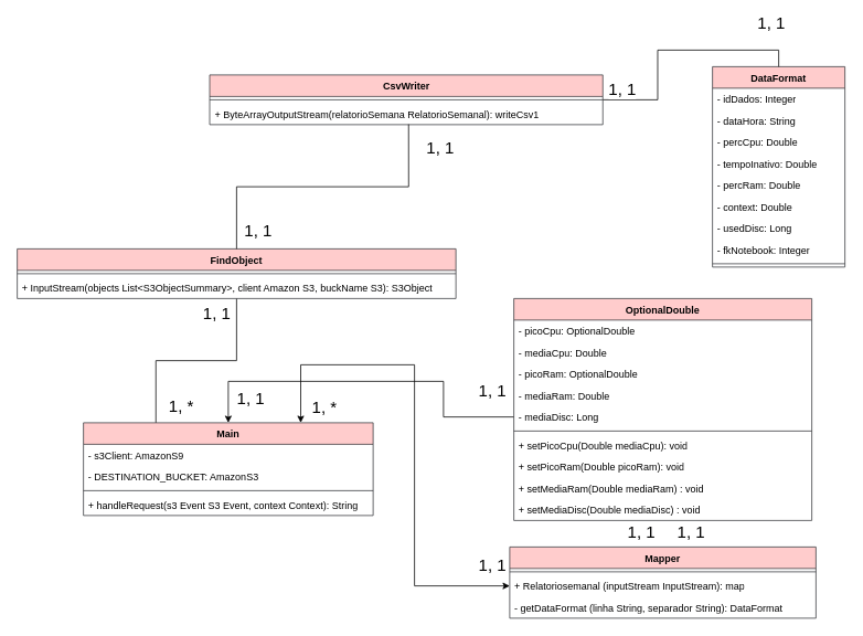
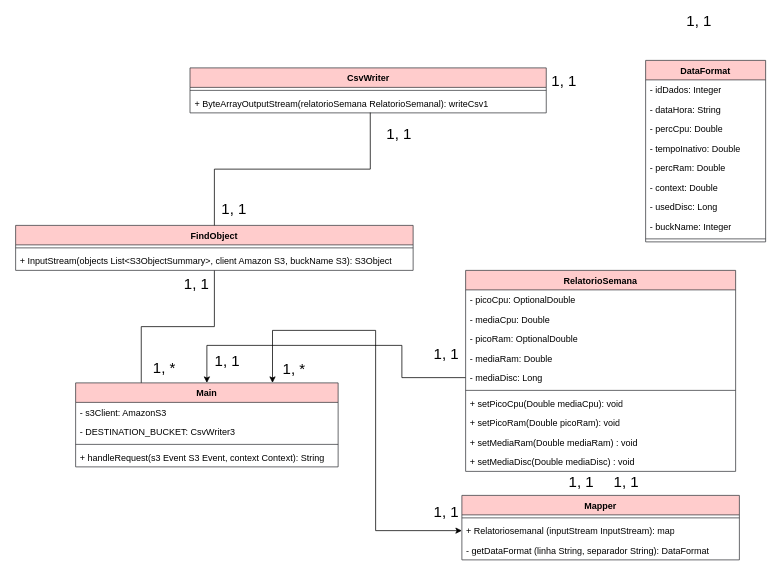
  <mxCell id="0" />
  <mxCell id="1" parent="0" />
  <mxCell id="2" style="edgeStyle=orthogonalEdgeStyle;rounded=0;orthogonalLoop=1;jettySize=auto;html=1;exitX=0.5;exitY=0;exitDx=0;exitDy=0;entryX=0;entryY=0.5;entryDx=0;entryDy=0;endArrow=none;endFill=0;startArrow=classic;startFill=1;" parent="1" source="6" target="20" edge="1"><mxGeometry relative="1" as="geometry"><Array as="points"><mxPoint x="275" y="460" /><mxPoint x="535" y="460" /><mxPoint x="535" y="503" /></Array></mxGeometry></mxCell>
  <mxCell id="3" value="1, *" style="edgeLabel;html=1;align=center;verticalAlign=middle;resizable=0;points=[];fontSize=20;" parent="2" vertex="1" connectable="0"><mxGeometry x="-0.597" y="-2" relative="1" as="geometry"><mxPoint x="77" y="28" as="offset" /></mxGeometry></mxCell>
  <mxCell id="4" style="edgeStyle=orthogonalEdgeStyle;rounded=0;orthogonalLoop=1;jettySize=auto;html=1;exitX=0.75;exitY=0;exitDx=0;exitDy=0;entryX=0;entryY=0.5;entryDx=0;entryDy=0;startArrow=classic;startFill=1;" parent="1" source="6" target="13" edge="1"><mxGeometry relative="1" as="geometry"><Array as="points"><mxPoint x="362" y="440" /><mxPoint x="500" y="440" /><mxPoint x="500" y="707" /></Array></mxGeometry></mxCell>
  <mxCell id="5" style="edgeStyle=orthogonalEdgeStyle;rounded=0;orthogonalLoop=1;jettySize=auto;html=1;exitX=0.25;exitY=0;exitDx=0;exitDy=0;endArrow=none;endFill=0;" parent="1" source="6" target="26" edge="1"><mxGeometry relative="1" as="geometry" /></mxCell>
  <mxCell id="6" value="Main" style="swimlane;fontStyle=1;align=center;verticalAlign=top;childLayout=stackLayout;horizontal=1;startSize=26;horizontalStack=0;resizeParent=1;resizeParentMax=0;resizeLast=0;collapsible=1;marginBottom=0;whiteSpace=wrap;html=1;fillColor=#ffcccc;strokeColor=#36393d;" parent="1" vertex="1"><mxGeometry x="100" y="510" width="350" height="112" as="geometry" /></mxCell>
- <mxCell id="7" value="- s3Client: AmazonS9" style="text;strokeColor=none;fillColor=none;align=left;verticalAlign=top;spacingLeft=4;spacingRight=4;overflow=hidden;rotatable=0;points=[[0,0.5],[1,0.5]];portConstraint=eastwest;whiteSpace=wrap;html=1;" parent="6" vertex="1"><mxGeometry y="26" width="350" height="26" as="geometry" /></mxCell>
- <mxCell id="8" value="- DESTINATION_BUCKET&lt;span style=&quot;background-color: initial;&quot;&gt;: AmazonS3&lt;/span&gt;" style="text;strokeColor=none;fillColor=none;align=left;verticalAlign=top;spacingLeft=4;spacingRight=4;overflow=hidden;rotatable=0;points=[[0,0.5],[1,0.5]];portConstraint=eastwest;whiteSpace=wrap;html=1;" parent="6" vertex="1"><mxGeometry y="52" width="350" height="26" as="geometry" /></mxCell>
+ <mxCell id="7" value="- s3Client: AmazonS3" style="text;strokeColor=none;fillColor=none;align=left;verticalAlign=top;spacingLeft=4;spacingRight=4;overflow=hidden;rotatable=0;points=[[0,0.5],[1,0.5]];portConstraint=eastwest;whiteSpace=wrap;html=1;" parent="6" vertex="1"><mxGeometry y="26" width="350" height="26" as="geometry" /></mxCell>
+ <mxCell id="8" value="- DESTINATION_BUCKET&lt;span style=&quot;background-color: initial;&quot;&gt;: CsvWriter3&lt;/span&gt;" style="text;strokeColor=none;fillColor=none;align=left;verticalAlign=top;spacingLeft=4;spacingRight=4;overflow=hidden;rotatable=0;points=[[0,0.5],[1,0.5]];portConstraint=eastwest;whiteSpace=wrap;html=1;" parent="6" vertex="1"><mxGeometry y="52" width="350" height="26" as="geometry" /></mxCell>
  <mxCell id="9" value="" style="line;strokeWidth=1;fillColor=none;align=left;verticalAlign=middle;spacingTop=-1;spacingLeft=3;spacingRight=3;rotatable=0;labelPosition=right;points=[];portConstraint=eastwest;strokeColor=inherit;" parent="6" vertex="1"><mxGeometry y="78" width="350" height="8" as="geometry" /></mxCell>
  <mxCell id="10" value="+ handleRequest(s3 Event S3 Event, context Context): String" style="text;strokeColor=none;fillColor=none;align=left;verticalAlign=top;spacingLeft=4;spacingRight=4;overflow=hidden;rotatable=0;points=[[0,0.5],[1,0.5]];portConstraint=eastwest;whiteSpace=wrap;html=1;" parent="6" vertex="1"><mxGeometry y="86" width="350" height="26" as="geometry" /></mxCell>
  <mxCell id="11" value="Mapper" style="swimlane;fontStyle=1;align=center;verticalAlign=top;childLayout=stackLayout;horizontal=1;startSize=26;horizontalStack=0;resizeParent=1;resizeParentMax=0;resizeLast=0;collapsible=1;marginBottom=0;whiteSpace=wrap;html=1;fillColor=#ffcccc;strokeColor=#36393d;" parent="1" vertex="1"><mxGeometry x="615" y="660" width="370" height="86" as="geometry" /></mxCell>
  <mxCell id="12" value="" style="line;strokeWidth=1;fillColor=none;align=left;verticalAlign=middle;spacingTop=-1;spacingLeft=3;spacingRight=3;rotatable=0;labelPosition=right;points=[];portConstraint=eastwest;strokeColor=inherit;" parent="11" vertex="1"><mxGeometry y="26" width="370" height="8" as="geometry" /></mxCell>
  <mxCell id="13" value="+ Relatoriosemanal (inputStream InputStream): map" style="text;strokeColor=none;fillColor=none;align=left;verticalAlign=top;spacingLeft=4;spacingRight=4;overflow=hidden;rotatable=0;points=[[0,0.5],[1,0.5]];portConstraint=eastwest;whiteSpace=wrap;html=1;" parent="11" vertex="1"><mxGeometry y="34" width="370" height="26" as="geometry" /></mxCell>
  <mxCell id="14" value="- getDataFormat (linha String, separador String): DataFormat" style="text;strokeColor=none;fillColor=none;align=left;verticalAlign=top;spacingLeft=4;spacingRight=4;overflow=hidden;rotatable=0;points=[[0,0.5],[1,0.5]];portConstraint=eastwest;whiteSpace=wrap;html=1;" parent="11" vertex="1"><mxGeometry y="60" width="370" height="26" as="geometry" /></mxCell>
- <mxCell id="15" value="OptionalDouble" style="swimlane;fontStyle=1;align=center;verticalAlign=top;childLayout=stackLayout;horizontal=1;startSize=26;horizontalStack=0;resizeParent=1;resizeParentMax=0;resizeLast=0;collapsible=1;marginBottom=0;whiteSpace=wrap;html=1;fillColor=#ffcccc;strokeColor=#36393d;" parent="1" vertex="1"><mxGeometry x="620" y="360" width="360" height="268" as="geometry" /></mxCell>
+ <mxCell id="15" value="RelatorioSemana" style="swimlane;fontStyle=1;align=center;verticalAlign=top;childLayout=stackLayout;horizontal=1;startSize=26;horizontalStack=0;resizeParent=1;resizeParentMax=0;resizeLast=0;collapsible=1;marginBottom=0;whiteSpace=wrap;html=1;fillColor=#ffcccc;strokeColor=#36393d;" parent="1" vertex="1"><mxGeometry x="620" y="360" width="360" height="268" as="geometry" /></mxCell>
  <mxCell id="16" value="- picoCpu: OptionalDouble" style="text;strokeColor=none;fillColor=none;align=left;verticalAlign=top;spacingLeft=4;spacingRight=4;overflow=hidden;rotatable=0;points=[[0,0.5],[1,0.5]];portConstraint=eastwest;whiteSpace=wrap;html=1;" parent="15" vertex="1"><mxGeometry y="26" width="360" height="26" as="geometry" /></mxCell>
  <mxCell id="17" value="- mediaCpu: Double" style="text;strokeColor=none;fillColor=none;align=left;verticalAlign=top;spacingLeft=4;spacingRight=4;overflow=hidden;rotatable=0;points=[[0,0.5],[1,0.5]];portConstraint=eastwest;whiteSpace=wrap;html=1;" parent="15" vertex="1"><mxGeometry y="52" width="360" height="26" as="geometry" /></mxCell>
  <mxCell id="18" value="- picoRam: OptionalDouble" style="text;strokeColor=none;fillColor=none;align=left;verticalAlign=top;spacingLeft=4;spacingRight=4;overflow=hidden;rotatable=0;points=[[0,0.5],[1,0.5]];portConstraint=eastwest;whiteSpace=wrap;html=1;" parent="15" vertex="1"><mxGeometry y="78" width="360" height="26" as="geometry" /></mxCell>
  <mxCell id="19" value="- mediaRam: Double" style="text;strokeColor=none;fillColor=none;align=left;verticalAlign=top;spacingLeft=4;spacingRight=4;overflow=hidden;rotatable=0;points=[[0,0.5],[1,0.5]];portConstraint=eastwest;whiteSpace=wrap;html=1;" parent="15" vertex="1"><mxGeometry y="104" width="360" height="26" as="geometry" /></mxCell>
  <mxCell id="20" value="- mediaDisc: Long" style="text;strokeColor=none;fillColor=none;align=left;verticalAlign=top;spacingLeft=4;spacingRight=4;overflow=hidden;rotatable=0;points=[[0,0.5],[1,0.5]];portConstraint=eastwest;whiteSpace=wrap;html=1;" parent="15" vertex="1"><mxGeometry y="130" width="360" height="26" as="geometry" /></mxCell>
  <mxCell id="21" value="" style="line;strokeWidth=1;fillColor=none;align=left;verticalAlign=middle;spacingTop=-1;spacingLeft=3;spacingRight=3;rotatable=0;labelPosition=right;points=[];portConstraint=eastwest;strokeColor=inherit;" parent="15" vertex="1"><mxGeometry y="156" width="360" height="8" as="geometry" /></mxCell>
  <mxCell id="22" value="+ setPicoCpu(Double mediaCpu): void" style="text;strokeColor=none;fillColor=none;align=left;verticalAlign=top;spacingLeft=4;spacingRight=4;overflow=hidden;rotatable=0;points=[[0,0.5],[1,0.5]];portConstraint=eastwest;whiteSpace=wrap;html=1;" parent="15" vertex="1"><mxGeometry y="164" width="360" height="26" as="geometry" /></mxCell>
  <mxCell id="23" value="+ setPicoRam(Double picoRam): void" style="text;strokeColor=none;fillColor=none;align=left;verticalAlign=top;spacingLeft=4;spacingRight=4;overflow=hidden;rotatable=0;points=[[0,0.5],[1,0.5]];portConstraint=eastwest;whiteSpace=wrap;html=1;" parent="15" vertex="1"><mxGeometry y="190" width="360" height="26" as="geometry" /></mxCell>
  <mxCell id="24" value="+ setMediaRam(Double mediaRam) : void" style="text;strokeColor=none;fillColor=none;align=left;verticalAlign=top;spacingLeft=4;spacingRight=4;overflow=hidden;rotatable=0;points=[[0,0.5],[1,0.5]];portConstraint=eastwest;whiteSpace=wrap;html=1;" parent="15" vertex="1"><mxGeometry y="216" width="360" height="26" as="geometry" /></mxCell>
  <mxCell id="25" value="+ setMediaDisc(Double mediaDisc) : void" style="text;strokeColor=none;fillColor=none;align=left;verticalAlign=top;spacingLeft=4;spacingRight=4;overflow=hidden;rotatable=0;points=[[0,0.5],[1,0.5]];portConstraint=eastwest;whiteSpace=wrap;html=1;" parent="15" vertex="1"><mxGeometry y="242" width="360" height="26" as="geometry" /></mxCell>
  <mxCell id="26" value="FindObject" style="swimlane;fontStyle=1;align=center;verticalAlign=top;childLayout=stackLayout;horizontal=1;startSize=26;horizontalStack=0;resizeParent=1;resizeParentMax=0;resizeLast=0;collapsible=1;marginBottom=0;whiteSpace=wrap;html=1;fillColor=#ffcccc;strokeColor=#36393d;" parent="1" vertex="1"><mxGeometry x="20" y="300" width="530" height="60" as="geometry" /></mxCell>
  <mxCell id="27" value="" style="line;strokeWidth=1;fillColor=none;align=left;verticalAlign=middle;spacingTop=-1;spacingLeft=3;spacingRight=3;rotatable=0;labelPosition=right;points=[];portConstraint=eastwest;strokeColor=inherit;" parent="26" vertex="1"><mxGeometry y="26" width="530" height="8" as="geometry" /></mxCell>
  <mxCell id="28" value="+ InputStream(objects List&amp;lt;S3ObjectSummary&amp;gt;, client Amazon S3, buckName S3): S3Object" style="text;strokeColor=none;fillColor=none;align=left;verticalAlign=top;spacingLeft=4;spacingRight=4;overflow=hidden;rotatable=0;points=[[0,0.5],[1,0.5]];portConstraint=eastwest;whiteSpace=wrap;html=1;" parent="26" vertex="1"><mxGeometry y="34" width="530" height="26" as="geometry" /></mxCell>
  <mxCell id="29" value="DataFormat" style="swimlane;fontStyle=1;align=center;verticalAlign=top;childLayout=stackLayout;horizontal=1;startSize=26;horizontalStack=0;resizeParent=1;resizeParentMax=0;resizeLast=0;collapsible=1;marginBottom=0;whiteSpace=wrap;html=1;fillColor=#ffcccc;strokeColor=#36393d;" parent="1" vertex="1"><mxGeometry x="860" y="80" width="160" height="242" as="geometry" /></mxCell>
  <mxCell id="30" value="- idDados: Integer" style="text;strokeColor=none;fillColor=none;align=left;verticalAlign=top;spacingLeft=4;spacingRight=4;overflow=hidden;rotatable=0;points=[[0,0.5],[1,0.5]];portConstraint=eastwest;whiteSpace=wrap;html=1;" parent="29" vertex="1"><mxGeometry y="26" width="160" height="26" as="geometry" /></mxCell>
  <mxCell id="31" value="- dataHora: String" style="text;strokeColor=none;fillColor=none;align=left;verticalAlign=top;spacingLeft=4;spacingRight=4;overflow=hidden;rotatable=0;points=[[0,0.5],[1,0.5]];portConstraint=eastwest;whiteSpace=wrap;html=1;" parent="29" vertex="1"><mxGeometry y="52" width="160" height="26" as="geometry" /></mxCell>
  <mxCell id="32" value="- percCpu: Double" style="text;strokeColor=none;fillColor=none;align=left;verticalAlign=top;spacingLeft=4;spacingRight=4;overflow=hidden;rotatable=0;points=[[0,0.5],[1,0.5]];portConstraint=eastwest;whiteSpace=wrap;html=1;" parent="29" vertex="1"><mxGeometry y="78" width="160" height="26" as="geometry" /></mxCell>
  <mxCell id="33" value="- tempoInativo: Double" style="text;strokeColor=none;fillColor=none;align=left;verticalAlign=top;spacingLeft=4;spacingRight=4;overflow=hidden;rotatable=0;points=[[0,0.5],[1,0.5]];portConstraint=eastwest;whiteSpace=wrap;html=1;" parent="29" vertex="1"><mxGeometry y="104" width="160" height="26" as="geometry" /></mxCell>
  <mxCell id="34" value="- percRam: Double" style="text;strokeColor=none;fillColor=none;align=left;verticalAlign=top;spacingLeft=4;spacingRight=4;overflow=hidden;rotatable=0;points=[[0,0.5],[1,0.5]];portConstraint=eastwest;whiteSpace=wrap;html=1;" parent="29" vertex="1"><mxGeometry y="130" width="160" height="26" as="geometry" /></mxCell>
  <mxCell id="35" value="- context: Double" style="text;strokeColor=none;fillColor=none;align=left;verticalAlign=top;spacingLeft=4;spacingRight=4;overflow=hidden;rotatable=0;points=[[0,0.5],[1,0.5]];portConstraint=eastwest;whiteSpace=wrap;html=1;" parent="29" vertex="1"><mxGeometry y="156" width="160" height="26" as="geometry" /></mxCell>
  <mxCell id="36" value="- usedDisc: Long" style="text;strokeColor=none;fillColor=none;align=left;verticalAlign=top;spacingLeft=4;spacingRight=4;overflow=hidden;rotatable=0;points=[[0,0.5],[1,0.5]];portConstraint=eastwest;whiteSpace=wrap;html=1;" parent="29" vertex="1"><mxGeometry y="182" width="160" height="26" as="geometry" /></mxCell>
- <mxCell id="37" value="- fkNotebook: Integer" style="text;strokeColor=none;fillColor=none;align=left;verticalAlign=top;spacingLeft=4;spacingRight=4;overflow=hidden;rotatable=0;points=[[0,0.5],[1,0.5]];portConstraint=eastwest;whiteSpace=wrap;html=1;" parent="29" vertex="1"><mxGeometry y="208" width="160" height="26" as="geometry" /></mxCell>
+ <mxCell id="37" value="- buckName: Integer" style="text;strokeColor=none;fillColor=none;align=left;verticalAlign=top;spacingLeft=4;spacingRight=4;overflow=hidden;rotatable=0;points=[[0,0.5],[1,0.5]];portConstraint=eastwest;whiteSpace=wrap;html=1;" parent="29" vertex="1"><mxGeometry y="208" width="160" height="26" as="geometry" /></mxCell>
  <mxCell id="38" value="" style="line;strokeWidth=1;fillColor=none;align=left;verticalAlign=middle;spacingTop=-1;spacingLeft=3;spacingRight=3;rotatable=0;labelPosition=right;points=[];portConstraint=eastwest;strokeColor=inherit;" parent="29" vertex="1"><mxGeometry y="234" width="160" height="8" as="geometry" /></mxCell>
- <mxCell id="39" style="edgeStyle=orthogonalEdgeStyle;rounded=0;orthogonalLoop=1;jettySize=auto;html=1;exitX=1;exitY=0.5;exitDx=0;exitDy=0;entryX=0.5;entryY=0;entryDx=0;entryDy=0;endArrow=none;endFill=0;" parent="1" source="40" target="29" edge="1"><mxGeometry relative="1" as="geometry" /></mxCell>
  <mxCell id="40" value="CsvWriter" style="swimlane;fontStyle=1;align=center;verticalAlign=top;childLayout=stackLayout;horizontal=1;startSize=26;horizontalStack=0;resizeParent=1;resizeParentMax=0;resizeLast=0;collapsible=1;marginBottom=0;whiteSpace=wrap;html=1;fillColor=#ffcccc;strokeColor=#36393d;" parent="1" vertex="1"><mxGeometry x="252.5" y="90" width="475" height="60" as="geometry" /></mxCell>
  <mxCell id="41" value="" style="line;strokeWidth=1;fillColor=none;align=left;verticalAlign=middle;spacingTop=-1;spacingLeft=3;spacingRight=3;rotatable=0;labelPosition=right;points=[];portConstraint=eastwest;strokeColor=inherit;" parent="40" vertex="1"><mxGeometry y="26" width="475" height="8" as="geometry" /></mxCell>
  <mxCell id="42" value="+ ByteArrayOutputStream(relatorioSemana RelatorioSemanal): writeCsv1" style="text;strokeColor=none;fillColor=none;align=left;verticalAlign=top;spacingLeft=4;spacingRight=4;overflow=hidden;rotatable=0;points=[[0,0.5],[1,0.5]];portConstraint=eastwest;whiteSpace=wrap;html=1;" parent="40" vertex="1"><mxGeometry y="34" width="475" height="26" as="geometry" /></mxCell>
  <mxCell id="43" value="1, 1" style="edgeLabel;html=1;align=center;verticalAlign=middle;resizable=0;points=[];fontSize=20;" parent="1" vertex="1" connectable="0"><mxGeometry x="309.997" y="439.998" as="geometry"><mxPoint x="284" y="31" as="offset" /></mxGeometry></mxCell>
  <mxCell id="44" value="1, 1" style="edgeLabel;html=1;align=center;verticalAlign=middle;resizable=0;points=[];fontSize=20;" parent="1" vertex="1" connectable="0"><mxGeometry x="309.997" y="649.998" as="geometry"><mxPoint x="284" y="31" as="offset" /></mxGeometry></mxCell>
  <mxCell id="45" value="1, 1" style="edgeLabel;html=1;align=center;verticalAlign=middle;resizable=0;points=[];fontSize=20;" parent="1" vertex="1" connectable="0"><mxGeometry x="489.997" y="609.998" as="geometry"><mxPoint x="284" y="31" as="offset" /></mxGeometry></mxCell>
  <mxCell id="46" value="1, 1" style="edgeLabel;html=1;align=center;verticalAlign=middle;resizable=0;points=[];fontSize=20;" parent="1" vertex="1" connectable="0"><mxGeometry x="549.997" y="609.998" as="geometry"><mxPoint x="284" y="31" as="offset" /></mxGeometry></mxCell>
  <mxCell id="47" value="1, *" style="edgeLabel;html=1;align=center;verticalAlign=middle;resizable=0;points=[];fontSize=20;" parent="1" vertex="1" connectable="0"><mxGeometry x="287.04" y="482" as="geometry"><mxPoint x="-70" y="6" as="offset" /></mxGeometry></mxCell>
  <mxCell id="48" value="1, 1" style="edgeLabel;html=1;align=center;verticalAlign=middle;resizable=0;points=[];fontSize=20;" parent="1" vertex="1" connectable="0"><mxGeometry x="330" as="geometry" y="370"><mxPoint x="-70" y="6" as="offset" /></mxGeometry></mxCell>
  <mxCell id="49" style="edgeStyle=orthogonalEdgeStyle;rounded=0;orthogonalLoop=1;jettySize=auto;html=1;exitX=0.5;exitY=0;exitDx=0;exitDy=0;entryX=0.506;entryY=0.985;entryDx=0;entryDy=0;entryPerimeter=0;endArrow=none;endFill=0;" parent="1" source="26" target="42" edge="1"><mxGeometry relative="1" as="geometry" /></mxCell>
  <mxCell id="50" value="1, 1" style="edgeLabel;html=1;align=center;verticalAlign=middle;resizable=0;points=[];fontSize=20;" parent="1" vertex="1" connectable="0"><mxGeometry x="600" y="170" as="geometry"><mxPoint x="-70" y="6" as="offset" /></mxGeometry></mxCell>
  <mxCell id="51" value="1, 1" style="edgeLabel;html=1;align=center;verticalAlign=middle;resizable=0;points=[];fontSize=20;" parent="1" vertex="1" connectable="0"><mxGeometry x="380" y="270" as="geometry"><mxPoint x="-70" y="6" as="offset" /></mxGeometry></mxCell>
  <mxCell id="52" value="1, 1" style="edgeLabel;html=1;align=center;verticalAlign=middle;resizable=0;points=[];fontSize=20;" parent="1" vertex="1" connectable="0"><mxGeometry x="250" y="530" as="geometry"><mxPoint x="51" y="-51" as="offset" /></mxGeometry></mxCell>
  <mxCell id="53" value="1, 1" style="edgeLabel;html=1;align=center;verticalAlign=middle;resizable=0;points=[];fontSize=20;" parent="1" vertex="1" connectable="0"><mxGeometry x="820" y="100" as="geometry"><mxPoint x="-70" y="6" as="offset" /></mxGeometry></mxCell>
  <mxCell id="54" value="1, 1" style="edgeLabel;html=1;align=center;verticalAlign=middle;resizable=0;points=[];fontSize=20;" parent="1" vertex="1" connectable="0"><mxGeometry x="1000" y="20" as="geometry"><mxPoint x="-70" y="6" as="offset" /></mxGeometry></mxCell>
